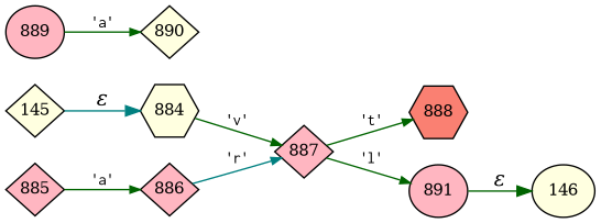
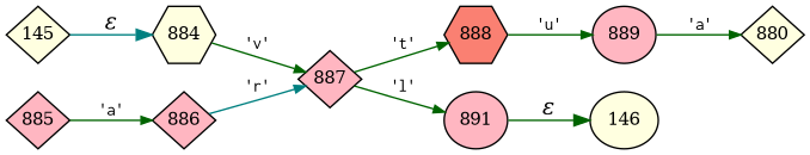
  digraph {
    rankdir=LR
    node [fillcolor=lightpink fixedsize=true fontsize=11 shape=diamond style=filled peripheries=1]
    edge [color=darkgreen fontname=Courier arrowhead=normal arrowsize=.7 fontsize=11]
    n1 [fillcolor=lightyellow label=146 shape=ellipse width=.6 peripheries=""]
    n2 [fillcolor=lightyellow label=145 width=.55]
    n3 [fillcolor=lightyellow label=884 shape=hexagon width=.55]
    n4 [label=887 width=.55]
    n5 [label=885 width=.55]
    n6 [label=886 width=.55]
    n7 [fillcolor=salmon label=888 shape=hexagon width=.55]
    n8 [label=891 shape=ellipse width=.55]
    n9 [label=889 shape=ellipse width=.55]
-   n10 [fillcolor=lightyellow label=890 width=.55]
+   n10 [fillcolor=lightyellow label=880 width=.55]
    n2 -> n3 [color=teal fontname="Times-Italic" label="&epsilon;" arrowhead="" arrowsize="" fontsize=""]
    n3 -> n4 [label="'v'"]
    n4 -> n7 [label="'t'"]
    n4 -> n8 [label="'l'"]
    n5 -> n6 [label="'a'"]
    n6 -> n4 [color=teal label="'r'"]
+   n7 -> n9 [label="'u'"]
    n8 -> n1 [fontname="Times-Italic" label="&epsilon;" arrowhead="" arrowsize="" fontsize=""]
    n9 -> n10 [label="'a'"]
  }
